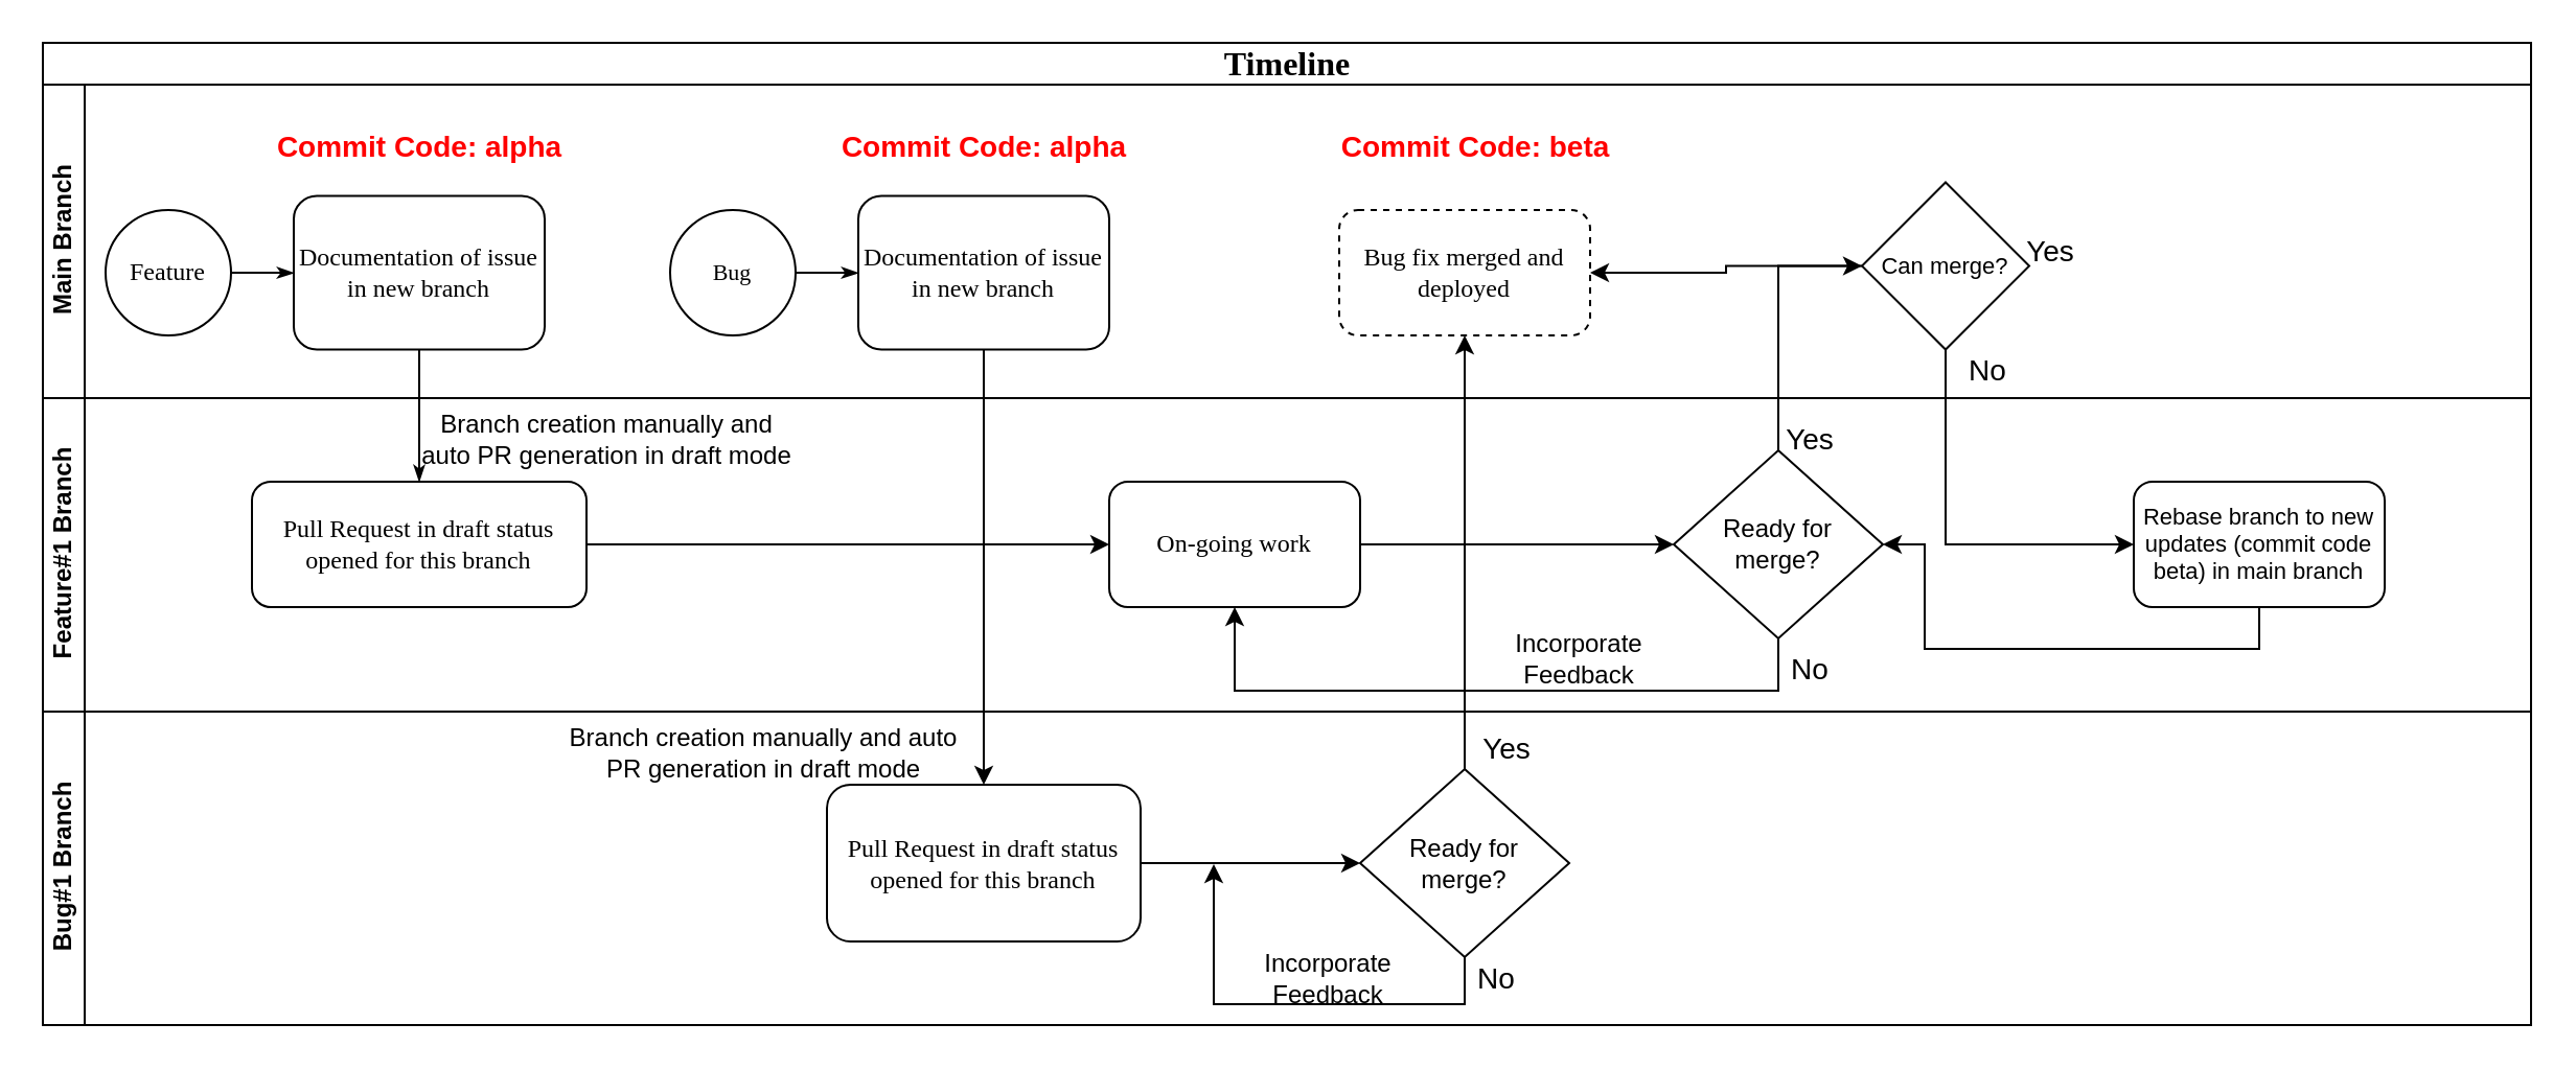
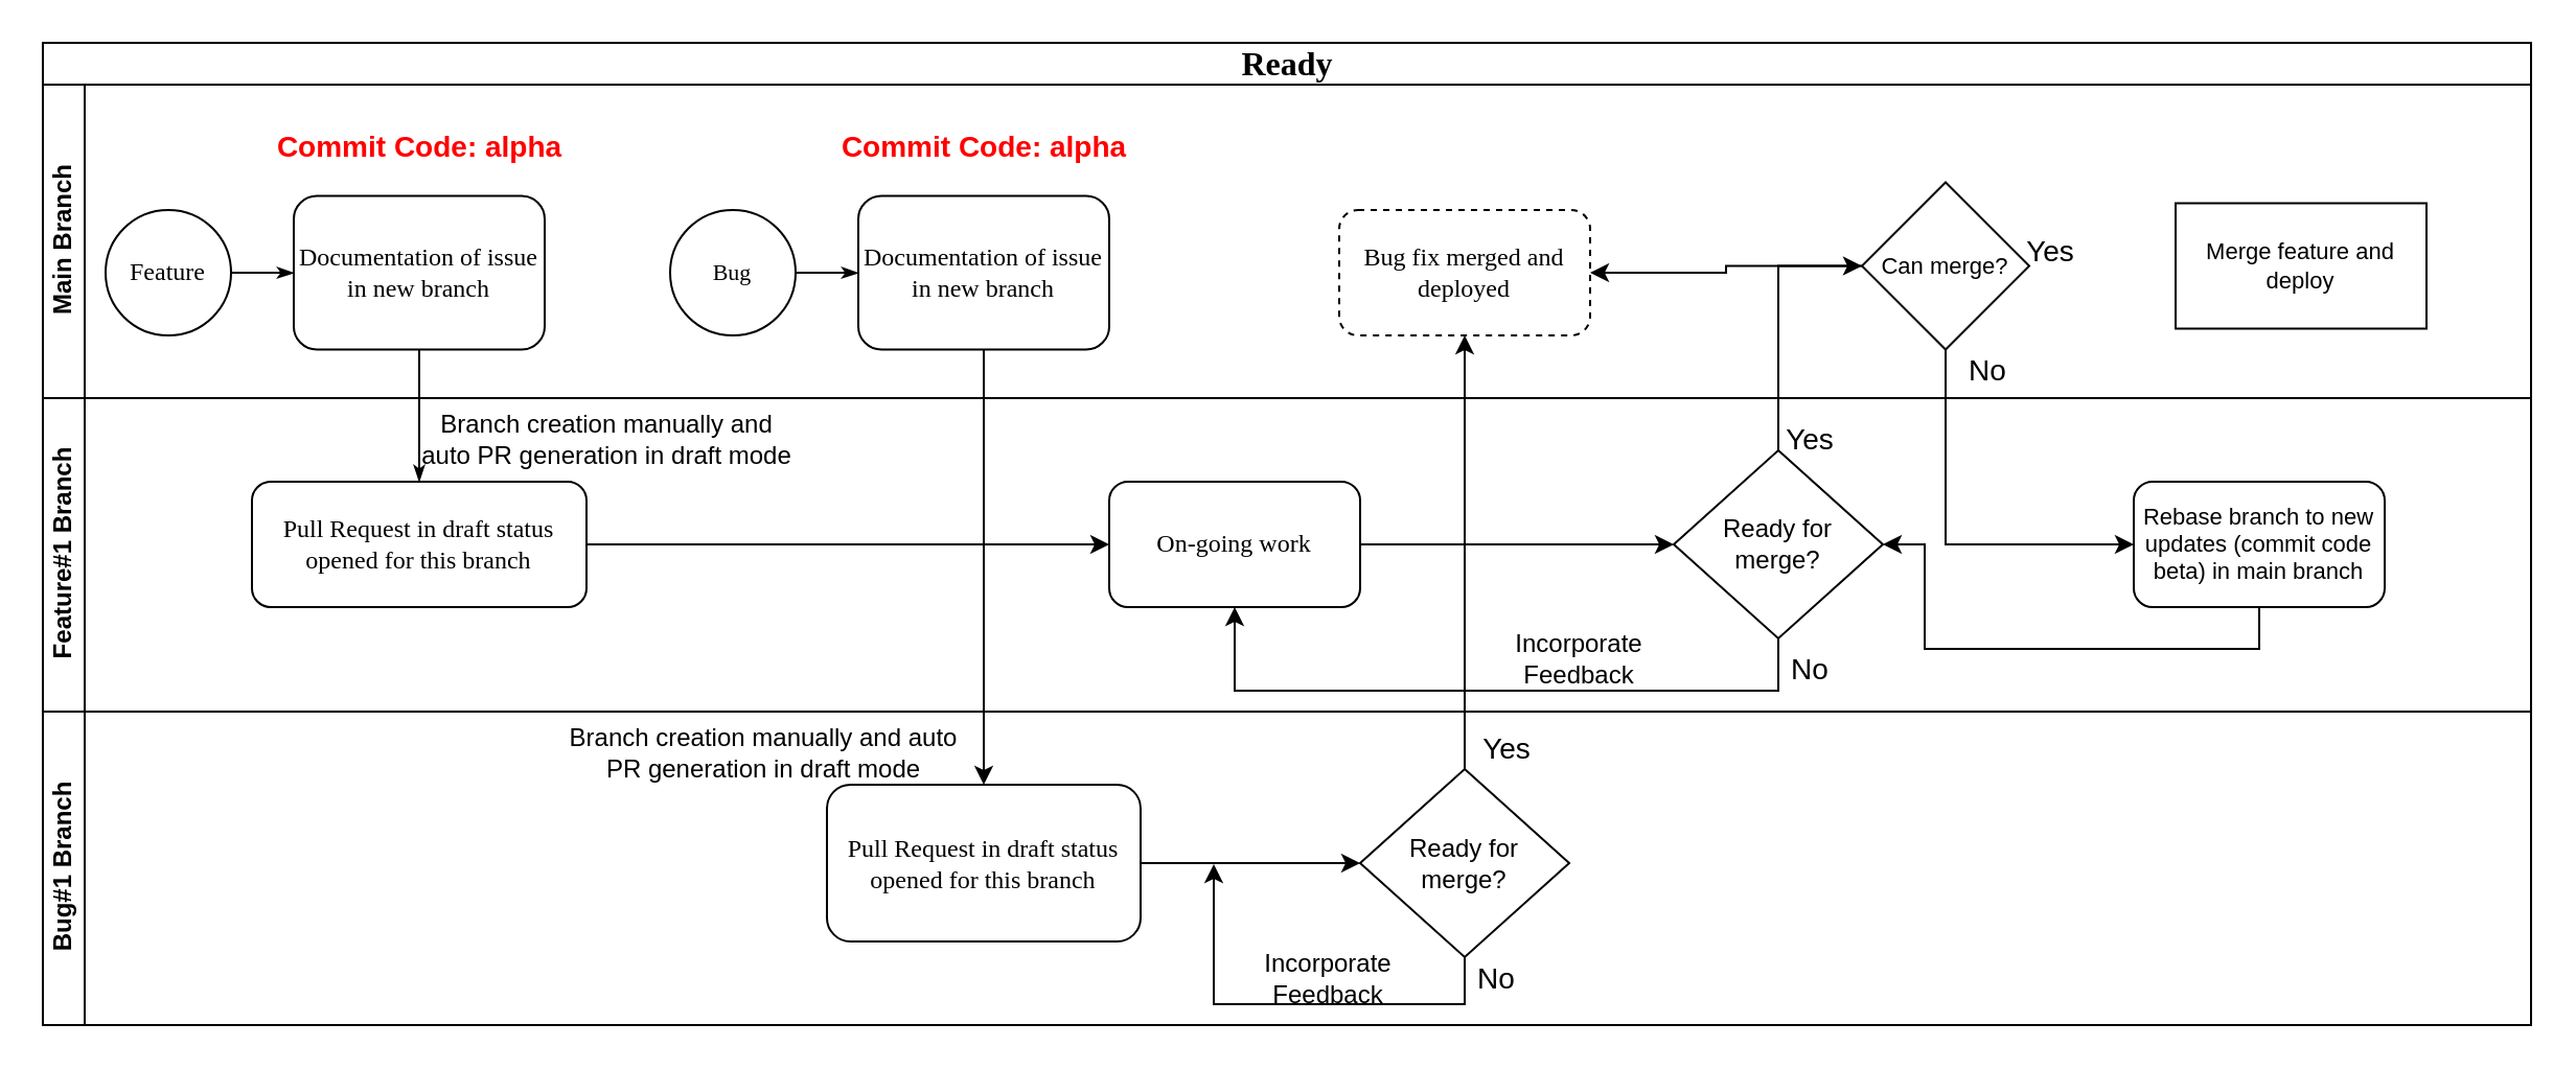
  <mxCell id="0" />
  <mxCell id="1" parent="0" />
- <mxCell id="2" value="&lt;font style=&quot;font-size: 16px&quot;&gt;Timeline&lt;/font&gt;" style="swimlane;html=1;childLayout=stackLayout;horizontal=1;startSize=20;horizontalStack=0;rounded=0;shadow=0;labelBackgroundColor=none;strokeWidth=1;fontFamily=Verdana;fontSize=8;align=center;" parent="1" vertex="1"><mxGeometry x="20" y="20" width="1190" height="470" as="geometry" /></mxCell>
+ <mxCell id="2" value="&lt;font style=&quot;font-size: 16px&quot;&gt;Ready&lt;/font&gt;" style="swimlane;html=1;childLayout=stackLayout;horizontal=1;startSize=20;horizontalStack=0;rounded=0;shadow=0;labelBackgroundColor=none;strokeWidth=1;fontFamily=Verdana;fontSize=8;align=center;" parent="1" vertex="1"><mxGeometry x="20" y="20" width="1190" height="470" as="geometry" /></mxCell>
  <mxCell id="3" value="&lt;div&gt;Main Branch&lt;/div&gt;" style="swimlane;html=1;startSize=20;horizontal=0;" parent="2" vertex="1"><mxGeometry y="20" width="1190" height="150" as="geometry" /></mxCell>
  <mxCell id="4" style="edgeStyle=orthogonalEdgeStyle;rounded=0;html=1;labelBackgroundColor=none;startArrow=none;startFill=0;startSize=5;endArrow=classicThin;endFill=1;endSize=5;jettySize=auto;orthogonalLoop=1;strokeWidth=1;fontFamily=Verdana;fontSize=8" parent="3" source="5" target="6" edge="1"><mxGeometry relative="1" as="geometry" /></mxCell>
  <mxCell id="5" value="&lt;div style=&quot;font-size: 12px&quot;&gt;&lt;font style=&quot;font-size: 12px&quot;&gt;Feature&lt;/font&gt;&lt;/div&gt;" style="ellipse;whiteSpace=wrap;html=1;rounded=0;shadow=0;labelBackgroundColor=none;strokeWidth=1;fontFamily=Verdana;fontSize=11;align=center;" parent="3" vertex="1"><mxGeometry x="30" y="60" width="60" height="60" as="geometry" /></mxCell>
  <mxCell id="6" value="&lt;font style=&quot;font-size: 12px&quot;&gt;Documentation of issue in new branch&lt;/font&gt;" style="rounded=1;whiteSpace=wrap;html=1;shadow=0;labelBackgroundColor=none;strokeWidth=1;fontFamily=Verdana;fontSize=8;align=center;" parent="3" vertex="1"><mxGeometry x="120" y="53.25" width="120" height="73.5" as="geometry" /></mxCell>
  <mxCell id="7" value="Bug" style="ellipse;whiteSpace=wrap;html=1;rounded=0;shadow=0;labelBackgroundColor=none;strokeWidth=1;fontFamily=Verdana;fontSize=11;align=center;" vertex="1" parent="3"><mxGeometry x="300" y="60" width="60" height="60" as="geometry" /></mxCell>
  <mxCell id="8" value="&lt;font style=&quot;font-size: 12px&quot;&gt;Documentation of issue in new branch&lt;/font&gt;" style="rounded=1;whiteSpace=wrap;html=1;shadow=0;labelBackgroundColor=none;strokeWidth=1;fontFamily=Verdana;fontSize=8;align=center;" vertex="1" parent="3"><mxGeometry x="390" y="53.25" width="120" height="73.5" as="geometry" /></mxCell>
  <mxCell id="9" style="edgeStyle=orthogonalEdgeStyle;rounded=0;html=1;labelBackgroundColor=none;startArrow=none;startFill=0;startSize=5;endArrow=classicThin;endFill=1;endSize=5;jettySize=auto;orthogonalLoop=1;strokeWidth=1;fontFamily=Verdana;fontSize=8" edge="1" parent="3" source="7" target="8"><mxGeometry relative="1" as="geometry" /></mxCell>
  <mxCell id="10" value="&lt;font color=&quot;#FF0000&quot;&gt;&lt;b&gt;&lt;font style=&quot;font-size: 14px&quot;&gt;Commit Code: alpha&lt;/font&gt;&lt;/b&gt;&lt;/font&gt;" style="text;html=1;align=center;verticalAlign=middle;resizable=0;points=[];autosize=1;strokeColor=none;fontSize=11;" vertex="1" parent="3"><mxGeometry x="375" y="20" width="150" height="20" as="geometry" /></mxCell>
  <mxCell id="11" value="&lt;font style=&quot;font-size: 12px&quot;&gt;Bug fix merged and deployed&lt;/font&gt;" style="whiteSpace=wrap;html=1;rounded=1;shadow=0;fontFamily=Verdana;fontSize=8;strokeWidth=1;dashed=1;" vertex="1" parent="3"><mxGeometry x="620" y="60" width="120" height="60" as="geometry" /></mxCell>
- <mxCell id="12" value="&lt;font color=&quot;#FF0000&quot;&gt;&lt;b&gt;&lt;font style=&quot;font-size: 14px&quot;&gt;Commit Code: beta&lt;/font&gt;&lt;/b&gt;&lt;/font&gt;" style="text;html=1;align=center;verticalAlign=middle;resizable=0;points=[];autosize=1;strokeColor=none;fontSize=11;" vertex="1" parent="3"><mxGeometry x="615" y="20" width="140" height="20" as="geometry" /></mxCell>
  <mxCell id="13" value="" style="edgeStyle=orthogonalEdgeStyle;rounded=0;orthogonalLoop=1;jettySize=auto;html=1;fontSize=11;" edge="1" parent="3" source="14" target="11"><mxGeometry relative="1" as="geometry" /></mxCell>
  <mxCell id="14" value="Can merge?" style="rhombus;whiteSpace=wrap;html=1;fontSize=11;align=center;" vertex="1" parent="3"><mxGeometry x="870" y="46.75" width="80" height="80" as="geometry" /></mxCell>
+ <mxCell id="15" value="Merge feature and deploy" style="whiteSpace=wrap;html=1;fontSize=11;" vertex="1" parent="3"><mxGeometry x="1020" y="56.75" width="120" height="60" as="geometry" /></mxCell>
  <mxCell id="16" value="&lt;font style=&quot;font-size: 14px&quot;&gt;No&lt;/font&gt;" style="text;html=1;align=center;verticalAlign=middle;resizable=0;points=[];autosize=1;strokeColor=none;fontSize=11;" vertex="1" parent="3"><mxGeometry x="915" y="126.75" width="30" height="20" as="geometry" /></mxCell>
  <mxCell id="17" value="&lt;div&gt;Feature#1 Branch&lt;/div&gt;" style="swimlane;html=1;startSize=20;horizontal=0;" parent="2" vertex="1"><mxGeometry y="170" width="1190" height="150" as="geometry" /></mxCell>
  <mxCell id="18" value="" style="edgeStyle=orthogonalEdgeStyle;rounded=0;orthogonalLoop=1;jettySize=auto;html=1;fontSize=11;" edge="1" parent="17" source="19" target="21"><mxGeometry relative="1" as="geometry" /></mxCell>
  <mxCell id="19" value="&lt;font style=&quot;font-size: 12px&quot;&gt;Pull Request in draft status opened for this branch&lt;br&gt;&lt;/font&gt;" style="rounded=1;whiteSpace=wrap;html=1;shadow=0;labelBackgroundColor=none;strokeWidth=1;fontFamily=Verdana;fontSize=8;align=center;" parent="17" vertex="1"><mxGeometry x="100" y="40" width="160" height="60" as="geometry" /></mxCell>
  <mxCell id="20" value="" style="edgeStyle=orthogonalEdgeStyle;rounded=0;orthogonalLoop=1;jettySize=auto;html=1;fontSize=11;entryX=0;entryY=0.5;entryDx=0;entryDy=0;" edge="1" parent="17" source="21" target="28"><mxGeometry relative="1" as="geometry"><mxPoint x="780" y="70" as="targetPoint" /></mxGeometry></mxCell>
  <mxCell id="21" value="&lt;font style=&quot;font-size: 12px&quot;&gt;On-going work&lt;br&gt;&lt;/font&gt;" style="whiteSpace=wrap;html=1;rounded=1;shadow=0;fontFamily=Verdana;fontSize=8;strokeWidth=1;" vertex="1" parent="17"><mxGeometry x="510" y="40" width="120" height="60" as="geometry" /></mxCell>
  <mxCell id="22" style="edgeStyle=orthogonalEdgeStyle;rounded=0;orthogonalLoop=1;jettySize=auto;html=1;entryX=0.5;entryY=1;entryDx=0;entryDy=0;fontSize=11;exitX=0.5;exitY=1;exitDx=0;exitDy=0;" edge="1" parent="17" source="28" target="21"><mxGeometry relative="1" as="geometry"><mxPoint x="830" y="120" as="sourcePoint" /><Array as="points"><mxPoint x="830" y="140" /><mxPoint x="570" y="140" /></Array></mxGeometry></mxCell>
  <mxCell id="23" value="&lt;font style=&quot;font-size: 14px&quot;&gt;Yes&lt;/font&gt;" style="text;html=1;align=center;verticalAlign=middle;resizable=0;points=[];autosize=1;strokeColor=none;fontSize=11;" vertex="1" parent="17"><mxGeometry x="825" y="10" width="40" height="20" as="geometry" /></mxCell>
  <mxCell id="24" value="&lt;font style=&quot;font-size: 14px&quot;&gt;No&lt;/font&gt;" style="text;html=1;align=center;verticalAlign=middle;resizable=0;points=[];autosize=1;strokeColor=none;fontSize=11;" vertex="1" parent="17"><mxGeometry x="830" y="120" width="30" height="20" as="geometry" /></mxCell>
  <mxCell id="25" style="edgeStyle=orthogonalEdgeStyle;rounded=0;orthogonalLoop=1;jettySize=auto;html=1;fontSize=11;exitX=0.5;exitY=1;exitDx=0;exitDy=0;entryX=1;entryY=0.5;entryDx=0;entryDy=0;" edge="1" parent="17" source="26" target="28"><mxGeometry relative="1" as="geometry"><mxPoint x="880" y="70" as="targetPoint" /><Array as="points"><mxPoint x="1060" y="120" /><mxPoint x="900" y="120" /><mxPoint x="900" y="70" /></Array></mxGeometry></mxCell>
  <mxCell id="26" value="Rebase branch to new updates (commit code beta) in main branch" style="rounded=1;whiteSpace=wrap;html=1;fontSize=11;align=center;" vertex="1" parent="17"><mxGeometry x="1000" y="40" width="120" height="60" as="geometry" /></mxCell>
  <mxCell id="27" value="&lt;font style=&quot;font-size: 12px&quot;&gt;Branch creation manually and auto PR generation in draft mode&lt;/font&gt;" style="text;html=1;strokeColor=none;fillColor=none;align=center;verticalAlign=middle;whiteSpace=wrap;rounded=0;fontSize=11;" vertex="1" parent="17"><mxGeometry x="180" y="10" width="180" height="20" as="geometry" /></mxCell>
  <mxCell id="28" value="&lt;div&gt;&lt;font style=&quot;font-size: 12px&quot;&gt;Ready for &lt;br&gt;&lt;/font&gt;&lt;/div&gt;&lt;div&gt;&lt;font style=&quot;font-size: 12px&quot;&gt;merge?&lt;/font&gt;&lt;/div&gt;" style="rhombus;whiteSpace=wrap;html=1;fontSize=11;align=center;" vertex="1" parent="17"><mxGeometry x="780" y="25" width="100" height="90" as="geometry" /></mxCell>
  <mxCell id="29" value="&lt;font style=&quot;font-size: 12px&quot;&gt;Incorporate Feedback&lt;/font&gt;" style="text;html=1;strokeColor=none;fillColor=none;align=center;verticalAlign=middle;whiteSpace=wrap;rounded=0;fontSize=11;" vertex="1" parent="17"><mxGeometry x="680" y="115" width="110" height="20" as="geometry" /></mxCell>
  <mxCell id="30" value="" style="edgeStyle=orthogonalEdgeStyle;rounded=0;orthogonalLoop=1;jettySize=auto;html=1;fontSize=11;entryX=0;entryY=0.5;entryDx=0;entryDy=0;exitX=0.5;exitY=0;exitDx=0;exitDy=0;" edge="1" parent="2" source="28" target="14"><mxGeometry relative="1" as="geometry"><mxPoint x="830" y="190" as="sourcePoint" /><mxPoint x="830" y="133.25" as="targetPoint" /><Array as="points"><mxPoint x="830" y="107" /></Array></mxGeometry></mxCell>
  <mxCell id="31" value="Bug#1 Branch" style="swimlane;html=1;startSize=20;horizontal=0;" parent="2" vertex="1"><mxGeometry y="320" width="1190" height="150" as="geometry" /></mxCell>
  <mxCell id="32" value="" style="edgeStyle=orthogonalEdgeStyle;rounded=0;orthogonalLoop=1;jettySize=auto;html=1;fontSize=11;entryX=0;entryY=0.5;entryDx=0;entryDy=0;" edge="1" parent="31" source="33" target="36"><mxGeometry relative="1" as="geometry"><mxPoint x="630" y="72.5" as="targetPoint" /></mxGeometry></mxCell>
  <mxCell id="33" value="&lt;font style=&quot;font-size: 12px&quot;&gt;Pull Request in draft status opened for this branch&lt;br&gt;&lt;/font&gt;" style="whiteSpace=wrap;html=1;rounded=1;shadow=0;fontFamily=Verdana;fontSize=8;strokeWidth=1;" vertex="1" parent="31"><mxGeometry x="375" y="35" width="150" height="75" as="geometry" /></mxCell>
  <mxCell id="34" style="edgeStyle=orthogonalEdgeStyle;rounded=0;orthogonalLoop=1;jettySize=auto;html=1;fontSize=11;exitX=0.5;exitY=1;exitDx=0;exitDy=0;" edge="1" parent="31" source="36"><mxGeometry relative="1" as="geometry"><mxPoint x="680" y="120" as="sourcePoint" /><mxPoint x="560" y="73" as="targetPoint" /><Array as="points"><mxPoint x="680" y="140" /><mxPoint x="560" y="140" /></Array></mxGeometry></mxCell>
  <mxCell id="35" value="&lt;font style=&quot;font-size: 12px&quot;&gt;Branch creation manually and auto PR generation in draft mode&lt;/font&gt;" style="text;html=1;strokeColor=none;fillColor=none;align=center;verticalAlign=middle;whiteSpace=wrap;rounded=0;fontSize=11;" vertex="1" parent="31"><mxGeometry x="250" y="10" width="190" height="20" as="geometry" /></mxCell>
  <mxCell id="36" value="&lt;div&gt;&lt;font style=&quot;font-size: 12px&quot;&gt;Ready for &lt;br&gt;&lt;/font&gt;&lt;/div&gt;&lt;div&gt;&lt;font style=&quot;font-size: 12px&quot;&gt;merge?&lt;/font&gt;&lt;/div&gt;" style="rhombus;whiteSpace=wrap;html=1;fontSize=11;align=center;" vertex="1" parent="31"><mxGeometry x="630" y="27.5" width="100" height="90" as="geometry" /></mxCell>
  <mxCell id="37" value="&lt;font style=&quot;font-size: 14px&quot;&gt;Yes&lt;/font&gt;" style="text;html=1;align=center;verticalAlign=middle;resizable=0;points=[];autosize=1;strokeColor=none;fontSize=11;" vertex="1" parent="31"><mxGeometry x="680" y="7.5" width="40" height="20" as="geometry" /></mxCell>
  <mxCell id="38" value="&lt;font style=&quot;font-size: 14px&quot;&gt;No&lt;/font&gt;" style="text;html=1;align=center;verticalAlign=middle;resizable=0;points=[];autosize=1;strokeColor=none;fontSize=11;" vertex="1" parent="31"><mxGeometry x="680" y="117.5" width="30" height="20" as="geometry" /></mxCell>
  <mxCell id="39" value="&lt;font style=&quot;font-size: 12px&quot;&gt;Incorporate Feedback&lt;/font&gt;" style="text;html=1;strokeColor=none;fillColor=none;align=center;verticalAlign=middle;whiteSpace=wrap;rounded=0;fontSize=11;" vertex="1" parent="31"><mxGeometry x="560" y="117.5" width="110" height="20" as="geometry" /></mxCell>
  <mxCell id="40" style="edgeStyle=orthogonalEdgeStyle;rounded=0;html=1;labelBackgroundColor=none;startArrow=none;startFill=0;startSize=5;endArrow=classicThin;endFill=1;endSize=5;jettySize=auto;orthogonalLoop=1;strokeWidth=1;fontFamily=Verdana;fontSize=8" parent="2" source="6" target="19" edge="1"><mxGeometry relative="1" as="geometry" /></mxCell>
  <mxCell id="41" value="" style="edgeStyle=orthogonalEdgeStyle;rounded=0;orthogonalLoop=1;jettySize=auto;html=1;fontSize=11;" edge="1" parent="2" source="8" target="33"><mxGeometry relative="1" as="geometry" /></mxCell>
  <mxCell id="42" value="" style="edgeStyle=orthogonalEdgeStyle;rounded=0;orthogonalLoop=1;jettySize=auto;html=1;fontSize=11;entryX=0;entryY=0.5;entryDx=0;entryDy=0;exitX=0.5;exitY=1;exitDx=0;exitDy=0;" edge="1" parent="2" source="14" target="26"><mxGeometry relative="1" as="geometry"><mxPoint x="920" y="250" as="targetPoint" /></mxGeometry></mxCell>
  <mxCell id="43" value="" style="edgeStyle=orthogonalEdgeStyle;rounded=0;orthogonalLoop=1;jettySize=auto;html=1;fontSize=11;entryX=0.5;entryY=1;entryDx=0;entryDy=0;exitX=0.5;exitY=0;exitDx=0;exitDy=0;" edge="1" parent="2" source="36" target="11"><mxGeometry relative="1" as="geometry"><mxPoint x="680" y="346.75" as="sourcePoint" /><mxPoint x="680" y="120" as="targetPoint" /></mxGeometry></mxCell>
  <mxCell id="44" value="&lt;font color=&quot;#FF0000&quot;&gt;&lt;b&gt;&lt;font style=&quot;font-size: 14px&quot;&gt;Commit Code: alpha&lt;/font&gt;&lt;/b&gt;&lt;/font&gt;" style="text;html=1;align=center;verticalAlign=middle;resizable=0;points=[];autosize=1;strokeColor=none;fontSize=11;" vertex="1" parent="1"><mxGeometry x="125" y="60" width="150" height="20" as="geometry" /></mxCell>
  <mxCell id="45" value="&lt;font style=&quot;font-size: 14px&quot;&gt;Yes&lt;/font&gt;" style="text;html=1;align=center;verticalAlign=middle;resizable=0;points=[];autosize=1;strokeColor=none;fontSize=11;" vertex="1" parent="1"><mxGeometry x="960" y="110" width="40" height="20" as="geometry" /></mxCell>
